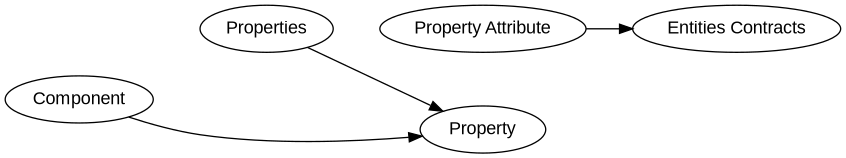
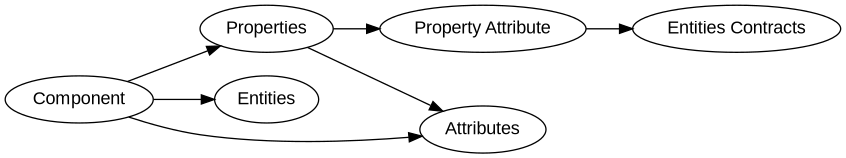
  digraph {
    fontname="Liberation Sans"
    rankdir=LR
    node [fontname="Liberation Sans"]
    edge [fontname="Liberation Sans"]
    Component
    Properties
-   Attributes [label=Property]
+   Entities
+   Attributes
    n5 [label="Property Attribute"]
    n6 [label="Entities Contracts"]
+   Component -> Properties
+   Component -> Entities
    Component -> Attributes
    Properties -> Attributes
+   Properties -> n5
    n5 -> n6
  }
